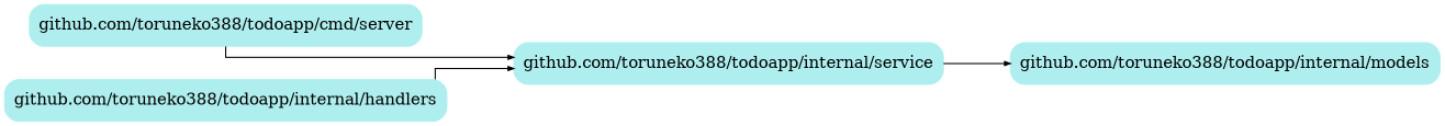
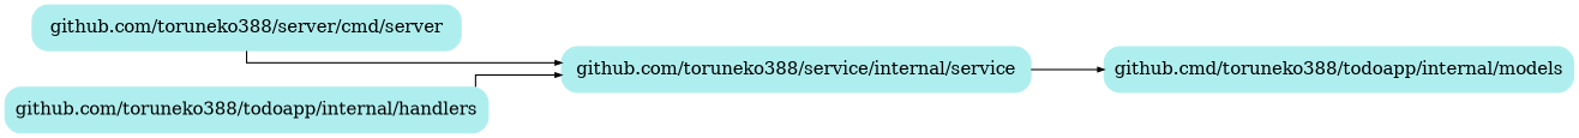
  digraph {
    fontname="DejaVu Serif"
    nodesep=0.4
    rankdir=LR
    ranksep=0.8
    splines=ortho
    node [color=paleturquoise fontname="DejaVu Serif" shape=box style="rounded,filled"]
    edge [arrowsize=0.5 fontname="DejaVu Serif"]
-   n1 [label="github.com/toruneko388/todoapp/cmd/server"]
-   n2 [label="github.com/toruneko388/todoapp/internal/service"]
+   n1 [label="github.com/toruneko388/server/cmd/server"]
+   n2 [label="github.com/toruneko388/service/internal/service"]
    n3 [label="github.com/toruneko388/todoapp/internal/handlers"]
-   n4 [label="github.com/toruneko388/todoapp/internal/models"]
+   n4 [label="github.cmd/toruneko388/todoapp/internal/models"]
    n1 -> n2
    n2 -> n4
    n3 -> n2
  }
